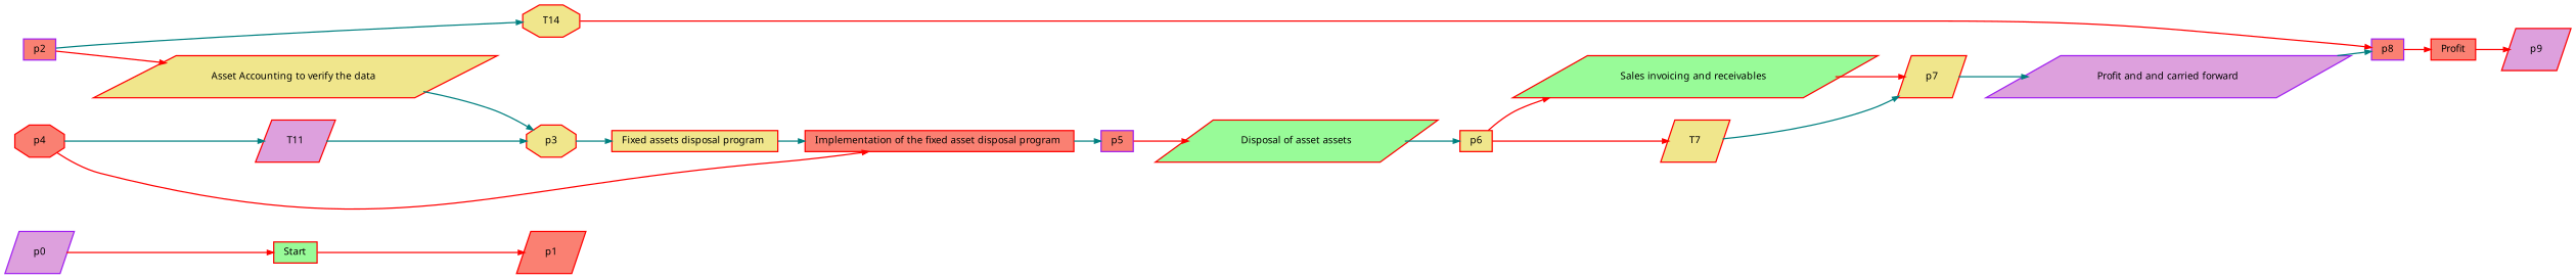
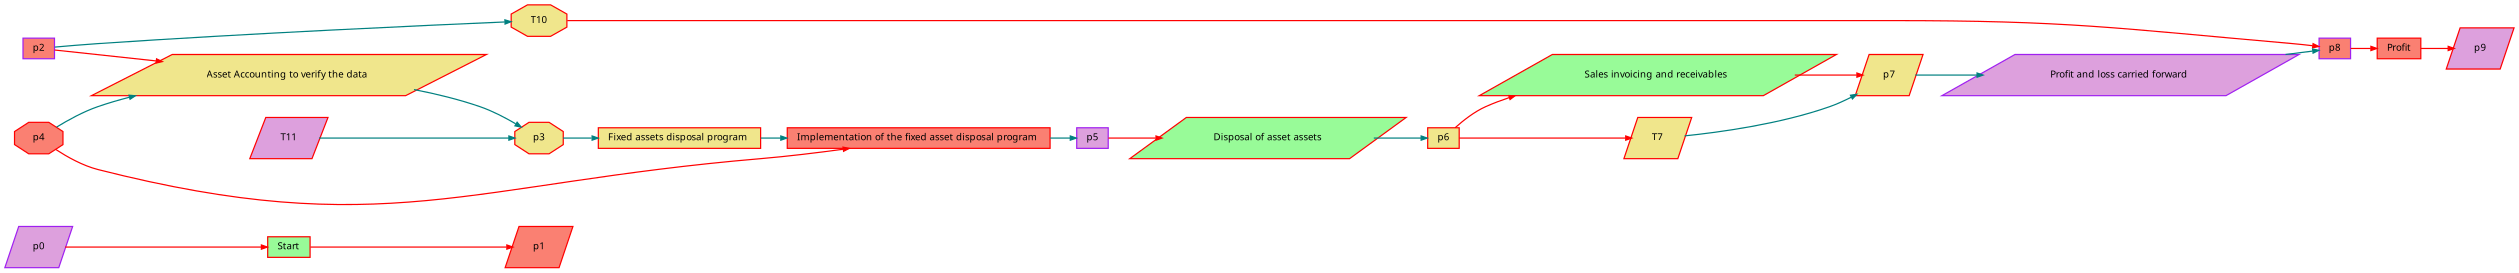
  digraph {
    fontname="Noto Sans"
    fontsize=8
    rankdir=LR
    ranksep=.3
    remincross=true
    node [color=red fillcolor=khaki fontname="Noto Sans" fontsize=8 shape=parallelogram style=filled]
    edge [arrowsize=0.5 color=red fontname="Noto Sans"]
    n1 [fillcolor=palegreen height=.2 label=Start shape=box width=.2]
    n2 [fillcolor=salmon height=.2 label=p1 width=.2]
    n3 [color=purple fillcolor=salmon height=.2 label=p2 shape=box width=.2]
-   n4 [height=.2 label=T14 shape=octagon width=.2]
+   n4 [height=.2 label=T10 shape=octagon width=.2]
    n5 [height=.2 label="Asset Accounting to verify the data " width=.2]
    n6 [color=purple fillcolor=salmon height=.2 label=p8 shape=box width=.2]
    n7 [fillcolor=salmon height=.2 label=Profit shape=box width=.2]
    n8 [fillcolor=plum height=.2 label=T11 width=.2]
    n9 [height=.2 label=p3 shape=octagon width=.2]
    n10 [height=.2 label="Fixed assets disposal program " shape=box width=.2]
    n11 [fillcolor=salmon height=.2 label="Implementation of the fixed asset disposal program " shape=box width=.2]
    n12 [fillcolor=salmon height=.2 label=p4 shape=octagon width=.2]
-   n13 [color=purple fillcolor=salmon height=.2 label=p5 shape=box width=.2]
+   n13 [color=purple fillcolor=plum height=.2 label=p5 shape=box width=.2]
    n14 [fillcolor=palegreen height=.2 label="Disposal of asset assets" width=.2]
    n15 [height=.2 label=p6 shape=box width=.2]
    n16 [fillcolor=palegreen height=.2 label="Sales invoicing and receivables " width=.2]
    n17 [height=.2 label=T7 width=.2]
    n18 [height=.2 label=p7 width=.2]
-   n19 [color=purple fillcolor=plum height=.2 label="Profit and and carried forward" width=.2]
+   n19 [color=purple fillcolor=plum height=.2 label="Profit and loss carried forward " width=.2]
    n20 [fillcolor=plum height=.2 label=p9 width=.2]
    n21 [color=purple fillcolor=plum height=.2 label=p0 width=.2]
    n1 -> n2
    n3 -> n4 [color=teal]
    n3 -> n5
    n4 -> n6
    n5 -> n9 [color=teal]
    n6 -> n7
    n7 -> n20
    n8 -> n9 [color=teal]
    n9 -> n10 [color=teal]
    n10 -> n11 [color=teal]
    n11 -> n13 [color=teal]
-   n12 -> n8 [color=teal]
+   n12 -> n5 [color=teal]
    n12 -> n11
    n13 -> n14
    n14 -> n15 [color=teal]
    n15 -> n16
    n15 -> n17
    n16 -> n18
    n17 -> n18 [color=teal]
    n18 -> n19 [color=teal]
    n19 -> n6 [color=teal]
    n21 -> n1
  }
